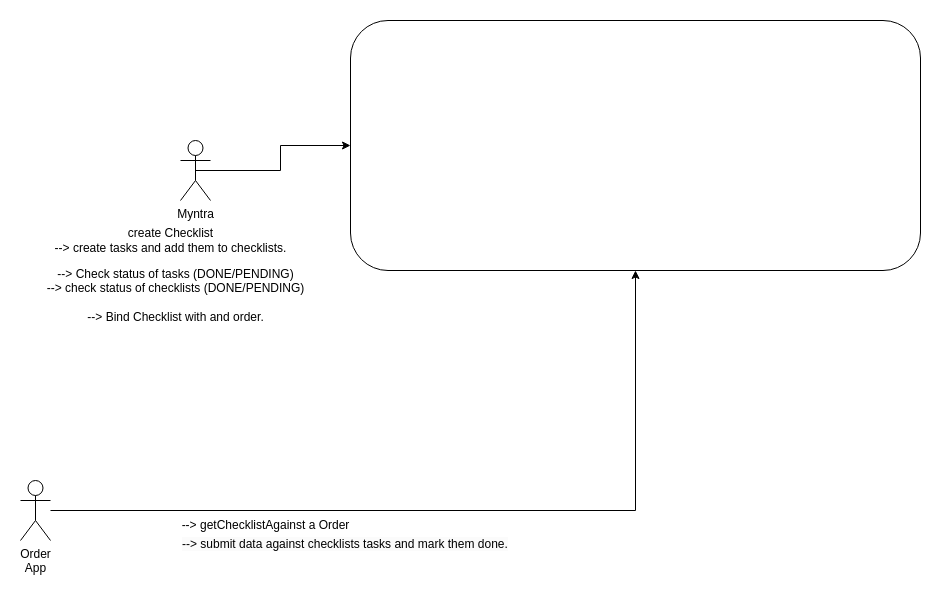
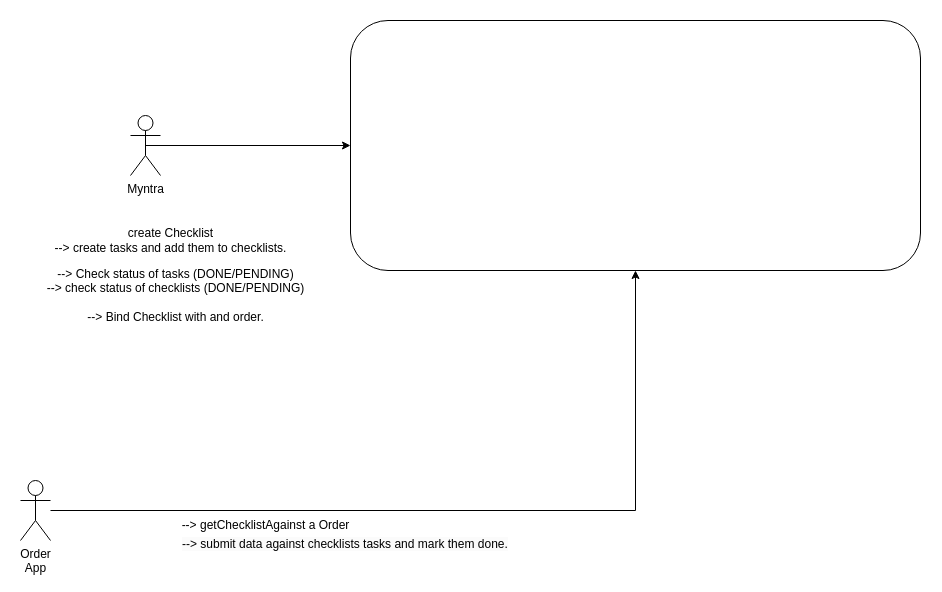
  <mxCell id="0" />
  <mxCell id="1" parent="0" />
  <mxCell id="2" style="edgeStyle=orthogonalEdgeStyle;rounded=0;orthogonalLoop=1;jettySize=auto;html=1;exitX=0.5;exitY=0.5;exitDx=0;exitDy=0;exitPerimeter=0;" edge="1" parent="1" source="3" target="4"><mxGeometry relative="1" as="geometry" /></mxCell>
- <mxCell id="3" value="Myntra" style="shape=umlActor;verticalLabelPosition=bottom;verticalAlign=top;html=1;outlineConnect=0;" vertex="1" parent="1"><mxGeometry x="180" y="140" width="30" height="60" as="geometry" /></mxCell>
+ <mxCell id="3" value="Myntra" style="shape=umlActor;verticalLabelPosition=bottom;verticalAlign=top;html=1;outlineConnect=0;" vertex="1" parent="1"><mxGeometry x="130" y="115" width="30" height="60" as="geometry" /></mxCell>
  <mxCell id="4" value="" style="rounded=1;whiteSpace=wrap;html=1;" vertex="1" parent="1"><mxGeometry x="350" y="20" width="570" height="250" as="geometry" /></mxCell>
  <mxCell id="5" value="create Checklist &lt;br&gt;--&amp;gt; create tasks and add them to checklists." style="text;html=1;align=center;verticalAlign=middle;resizable=0;points=[];autosize=1;strokeColor=none;fillColor=none;" vertex="1" parent="1"><mxGeometry x="40" y="220" width="260" height="40" as="geometry" /></mxCell>
  <mxCell id="6" value="--&amp;gt; Check status of tasks (DONE/PENDING)&lt;br&gt;--&amp;gt; check status of checklists (DONE/PENDING)&lt;div&gt;&lt;br&gt;--&amp;gt; Bind Checklist with and order.&lt;/div&gt;" style="text;html=1;align=center;verticalAlign=middle;resizable=0;points=[];autosize=1;strokeColor=none;fillColor=none;" vertex="1" parent="1"><mxGeometry x="35" y="260" width="280" height="70" as="geometry" /></mxCell>
  <mxCell id="7" style="edgeStyle=orthogonalEdgeStyle;rounded=0;orthogonalLoop=1;jettySize=auto;html=1;" edge="1" parent="1" source="8" target="4"><mxGeometry relative="1" as="geometry"><mxPoint x="500" y="290" as="targetPoint" /></mxGeometry></mxCell>
  <mxCell id="8" value="Order&lt;br&gt;App&lt;div&gt;&lt;br/&gt;&lt;/div&gt;" style="shape=umlActor;verticalLabelPosition=bottom;verticalAlign=top;html=1;outlineConnect=0;" vertex="1" parent="1"><mxGeometry x="20" y="480" width="30" height="60" as="geometry" /></mxCell>
  <mxCell id="9" value="&lt;span style=&quot;color: rgb(0, 0, 0); font-family: Helvetica; font-size: 12px; font-style: normal; font-variant-ligatures: normal; font-variant-caps: normal; font-weight: 400; letter-spacing: normal; orphans: 2; text-align: center; text-indent: 0px; text-transform: none; widows: 2; word-spacing: 0px; -webkit-text-stroke-width: 0px; white-space: nowrap; background-color: rgb(251, 251, 251); text-decoration-thickness: initial; text-decoration-style: initial; text-decoration-color: initial; display: inline !important; float: none;&quot;&gt;--&amp;gt; submit data against checklists tasks and mark them done.&lt;/span&gt;&lt;br style=&quot;forced-color-adjust: none; color: rgb(0, 0, 0); font-family: Helvetica; font-size: 12px; font-style: normal; font-variant-ligatures: normal; font-variant-caps: normal; font-weight: 400; letter-spacing: normal; orphans: 2; text-align: center; text-indent: 0px; text-transform: none; widows: 2; word-spacing: 0px; -webkit-text-stroke-width: 0px; white-space: nowrap; background-color: rgb(251, 251, 251); text-decoration-thickness: initial; text-decoration-style: initial; text-decoration-color: initial;&quot;&gt;" style="text;whiteSpace=wrap;html=1;" vertex="1" parent="1"><mxGeometry x="180" y="530" width="360" height="40" as="geometry" /></mxCell>
  <mxCell id="10" value="--&amp;gt; getChecklistAgainst a Order" style="text;html=1;align=center;verticalAlign=middle;resizable=0;points=[];autosize=1;strokeColor=none;fillColor=none;" vertex="1" parent="1"><mxGeometry x="170" y="510" width="190" height="30" as="geometry" /></mxCell>
